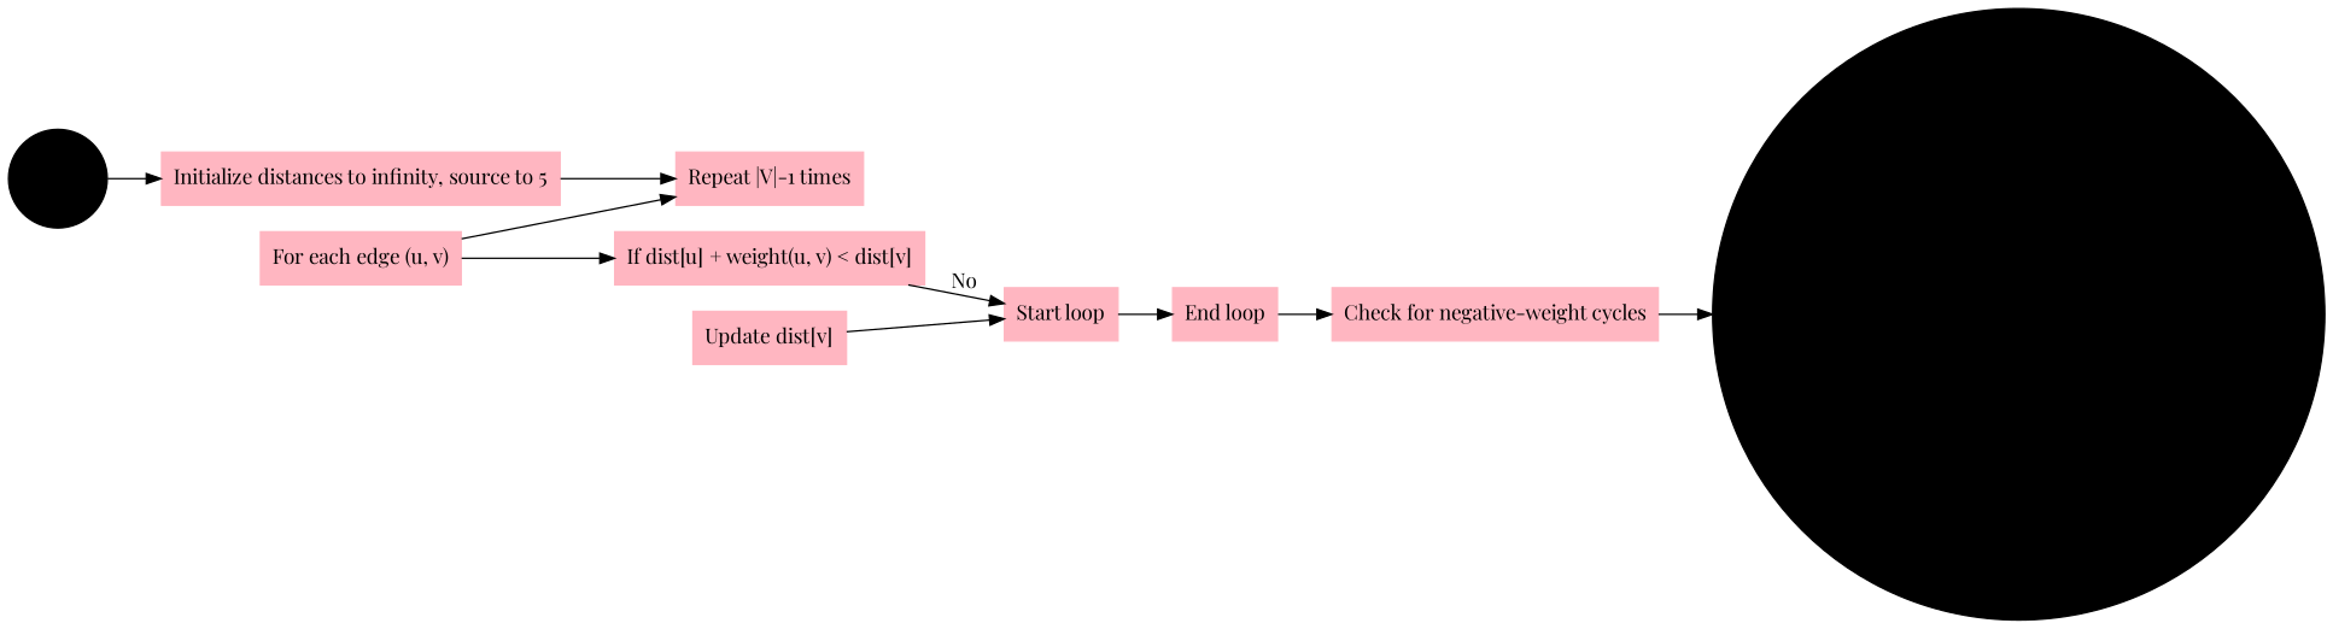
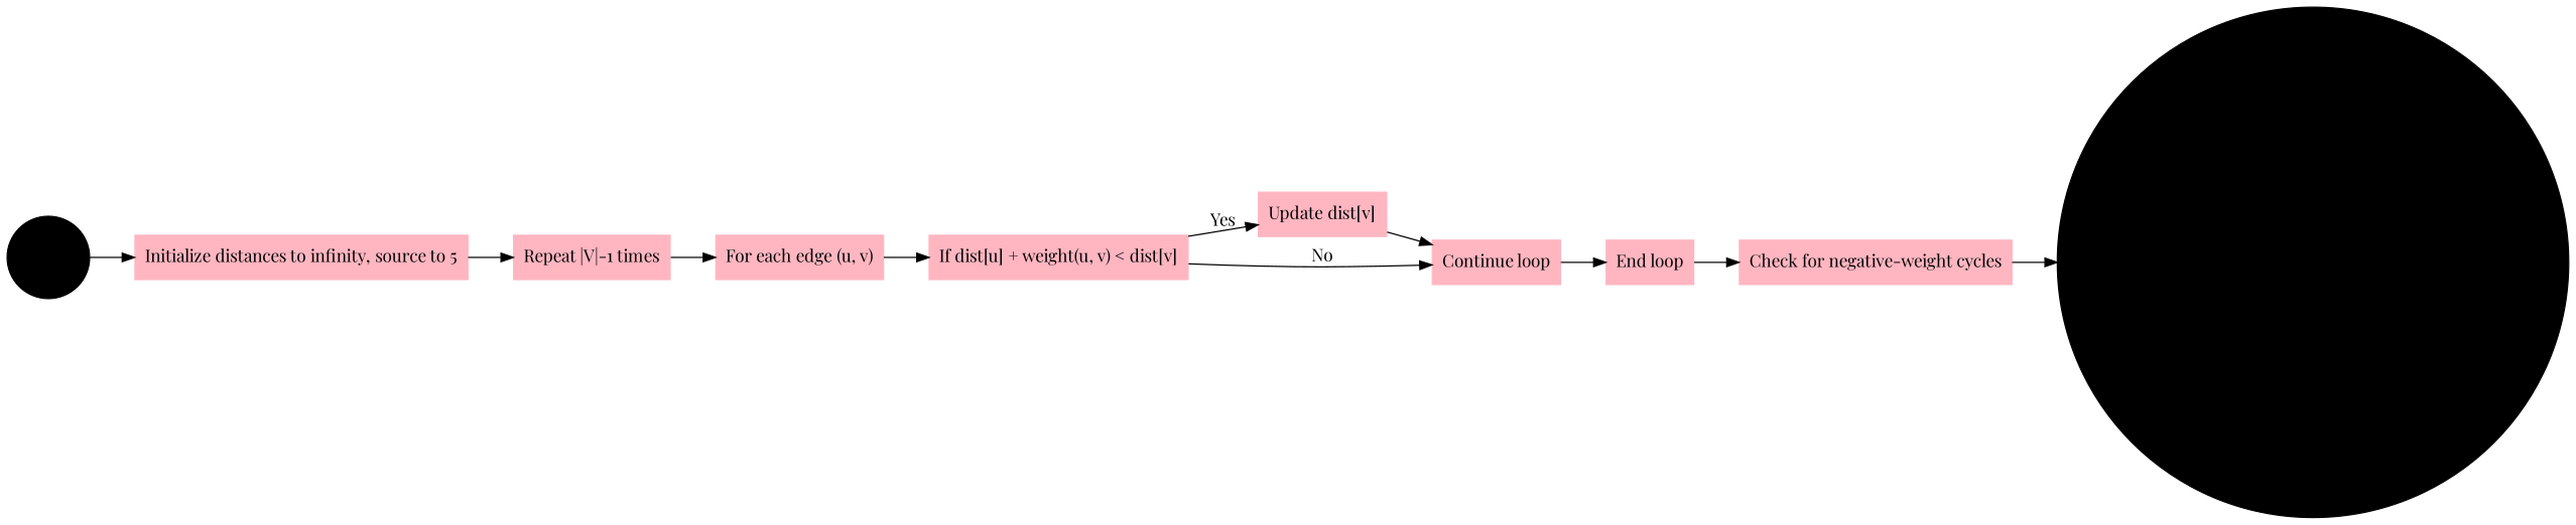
  digraph {
    fontname="Playfair Display"
    rankdir=LR
    node [color=lightpink fontname="Playfair Display" shape=box style=filled]
    edge [fontname="Playfair Display"]
    Start [color=black shape=circle width=.15]
    n2 [label="Initialize distances to infinity, source to 5"]
    "Repeat |V|-1 times"
    "For each edge (u, v)"
    "If dist[u] + weight(u, v) < dist[v]"
    "Update dist[v]"
-   "Continue loop" [label="Start loop"]
+   "Continue loop"
    "End loop"
    "Check for negative-weight cycles"
    "Return distances or indicate a negative cycle" [color=black shape=circle width=.15]
    Start -> n2
    n2 -> "Repeat |V|-1 times"
-   "For each edge (u, v)" -> "Repeat |V|-1 times"
+   "Repeat |V|-1 times" -> "For each edge (u, v)"
    "For each edge (u, v)" -> "If dist[u] + weight(u, v) < dist[v]"
+   "If dist[u] + weight(u, v) < dist[v]" -> "Update dist[v]" [label=Yes]
    "If dist[u] + weight(u, v) < dist[v]" -> "Continue loop" [label=No]
    "Update dist[v]" -> "Continue loop"
    "Continue loop" -> "End loop"
    "End loop" -> "Check for negative-weight cycles"
    "Check for negative-weight cycles" -> "Return distances or indicate a negative cycle"
  }
